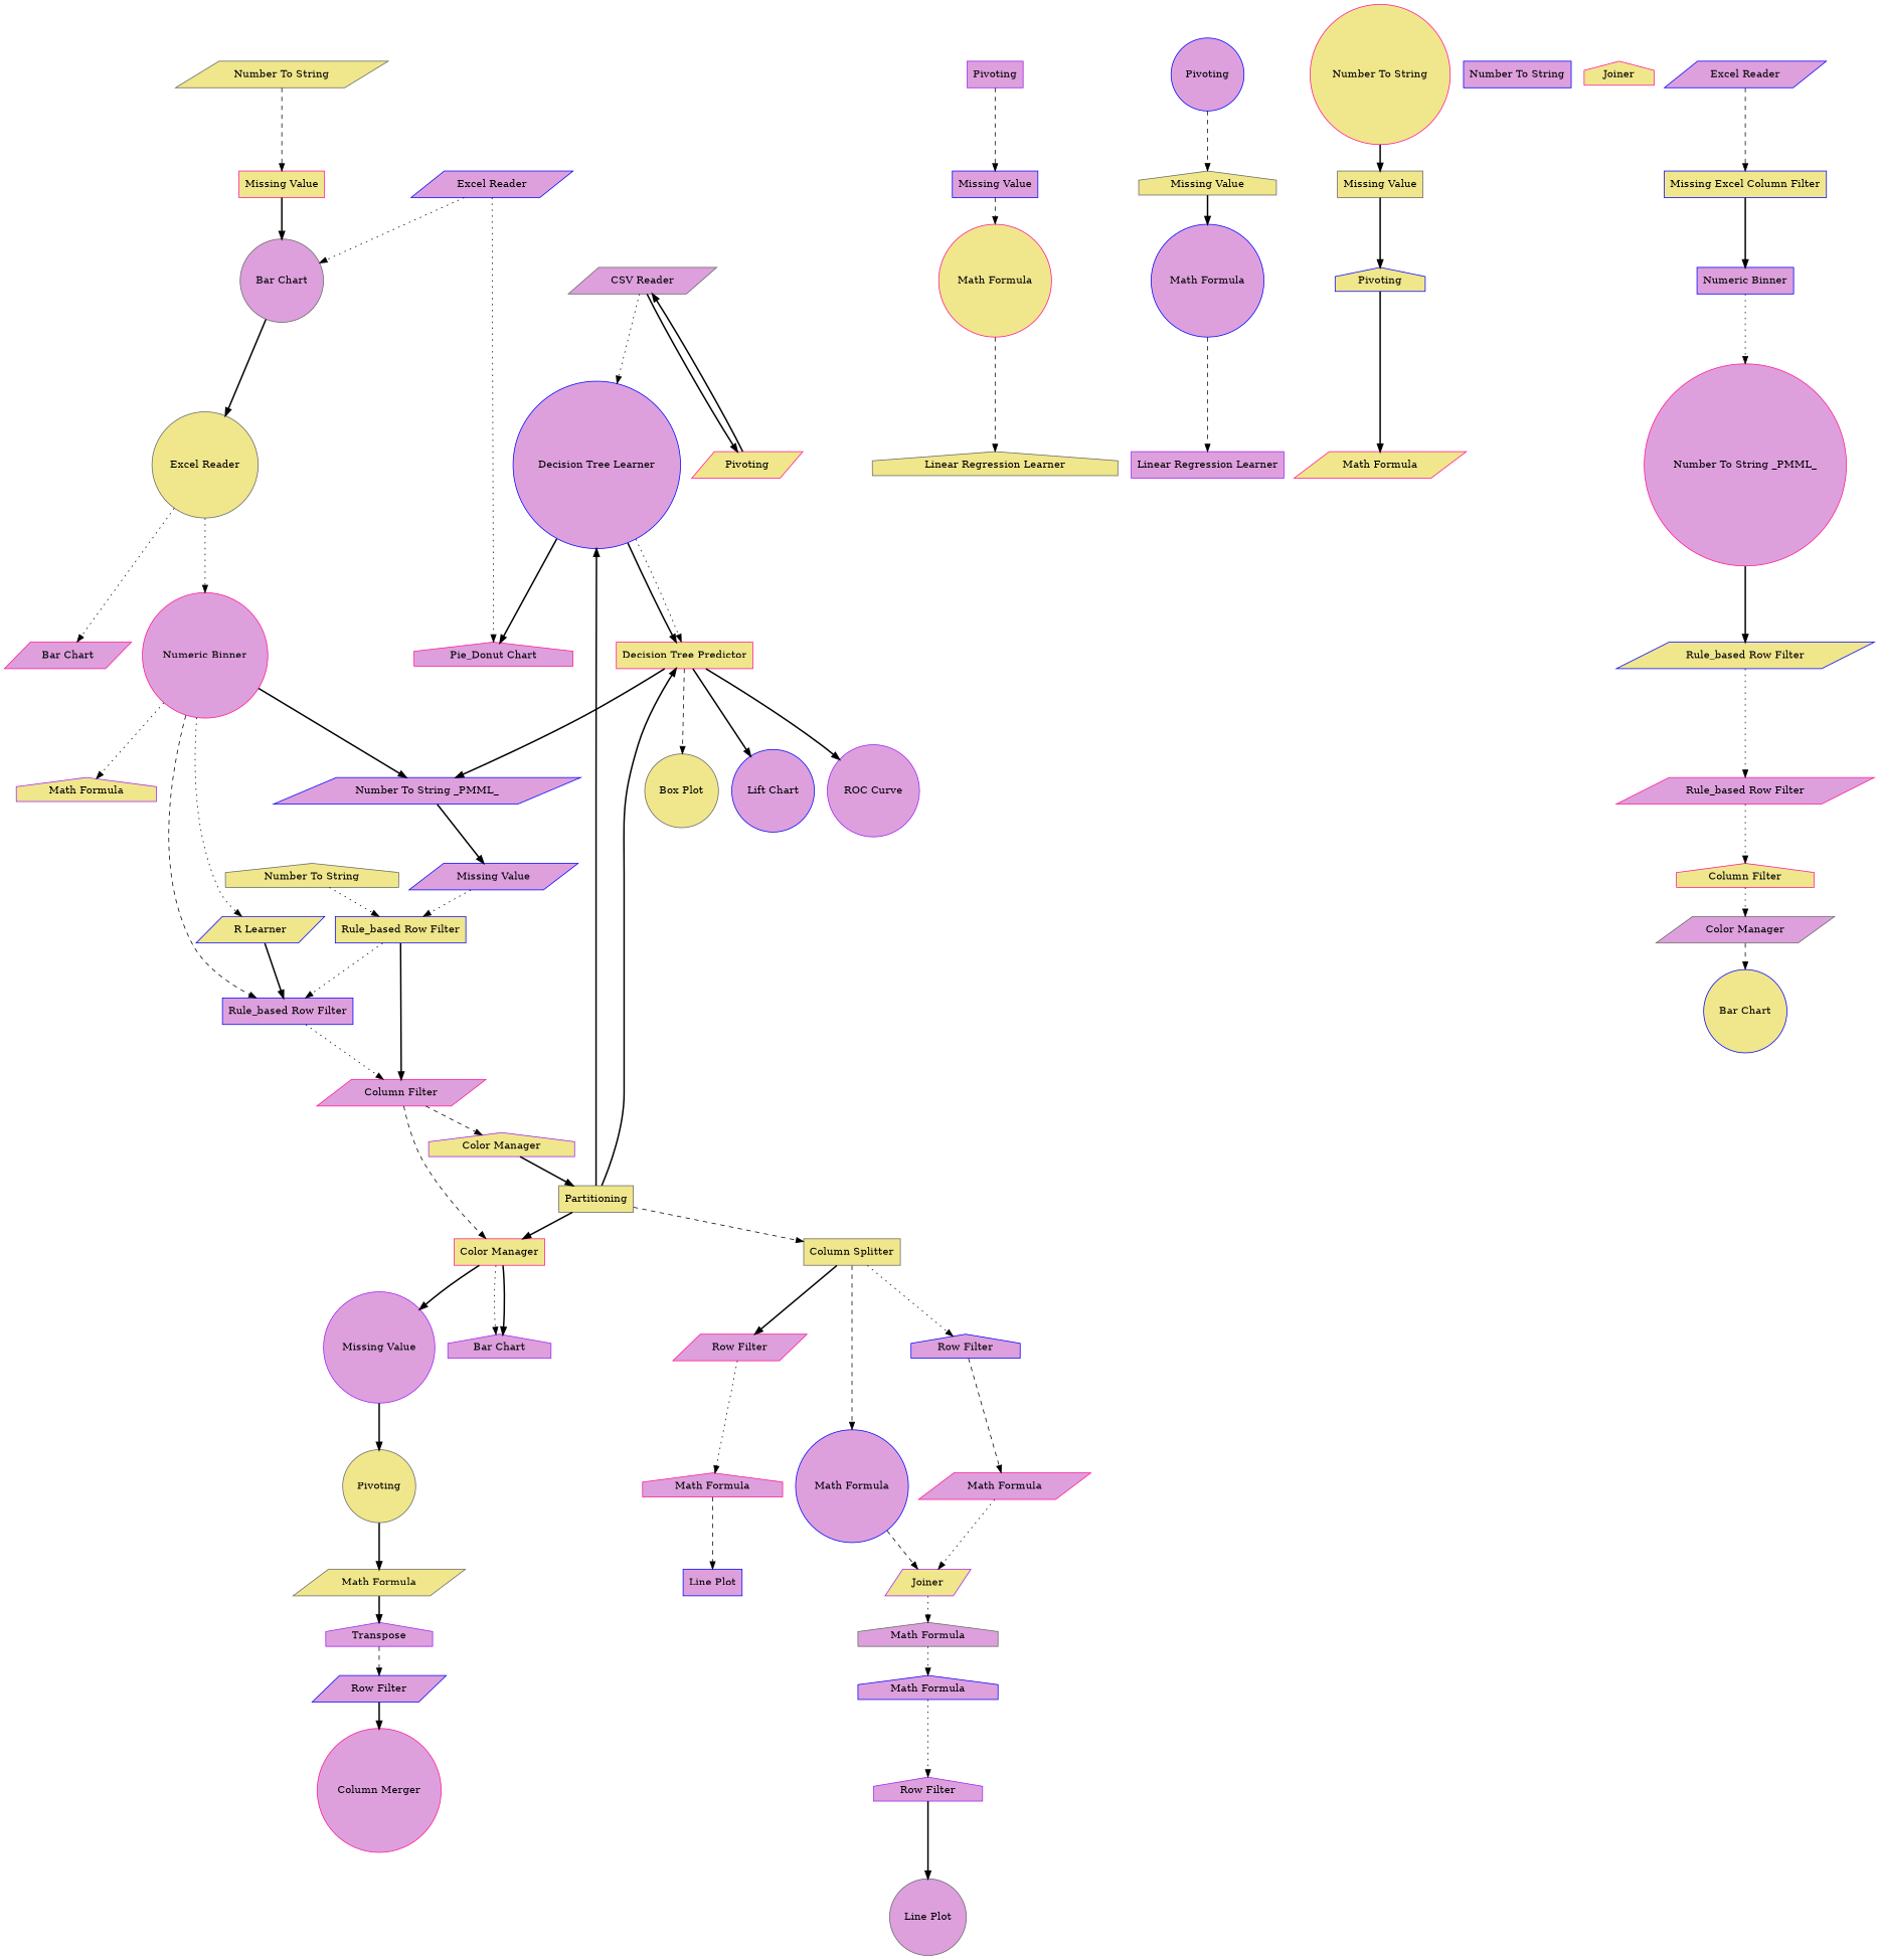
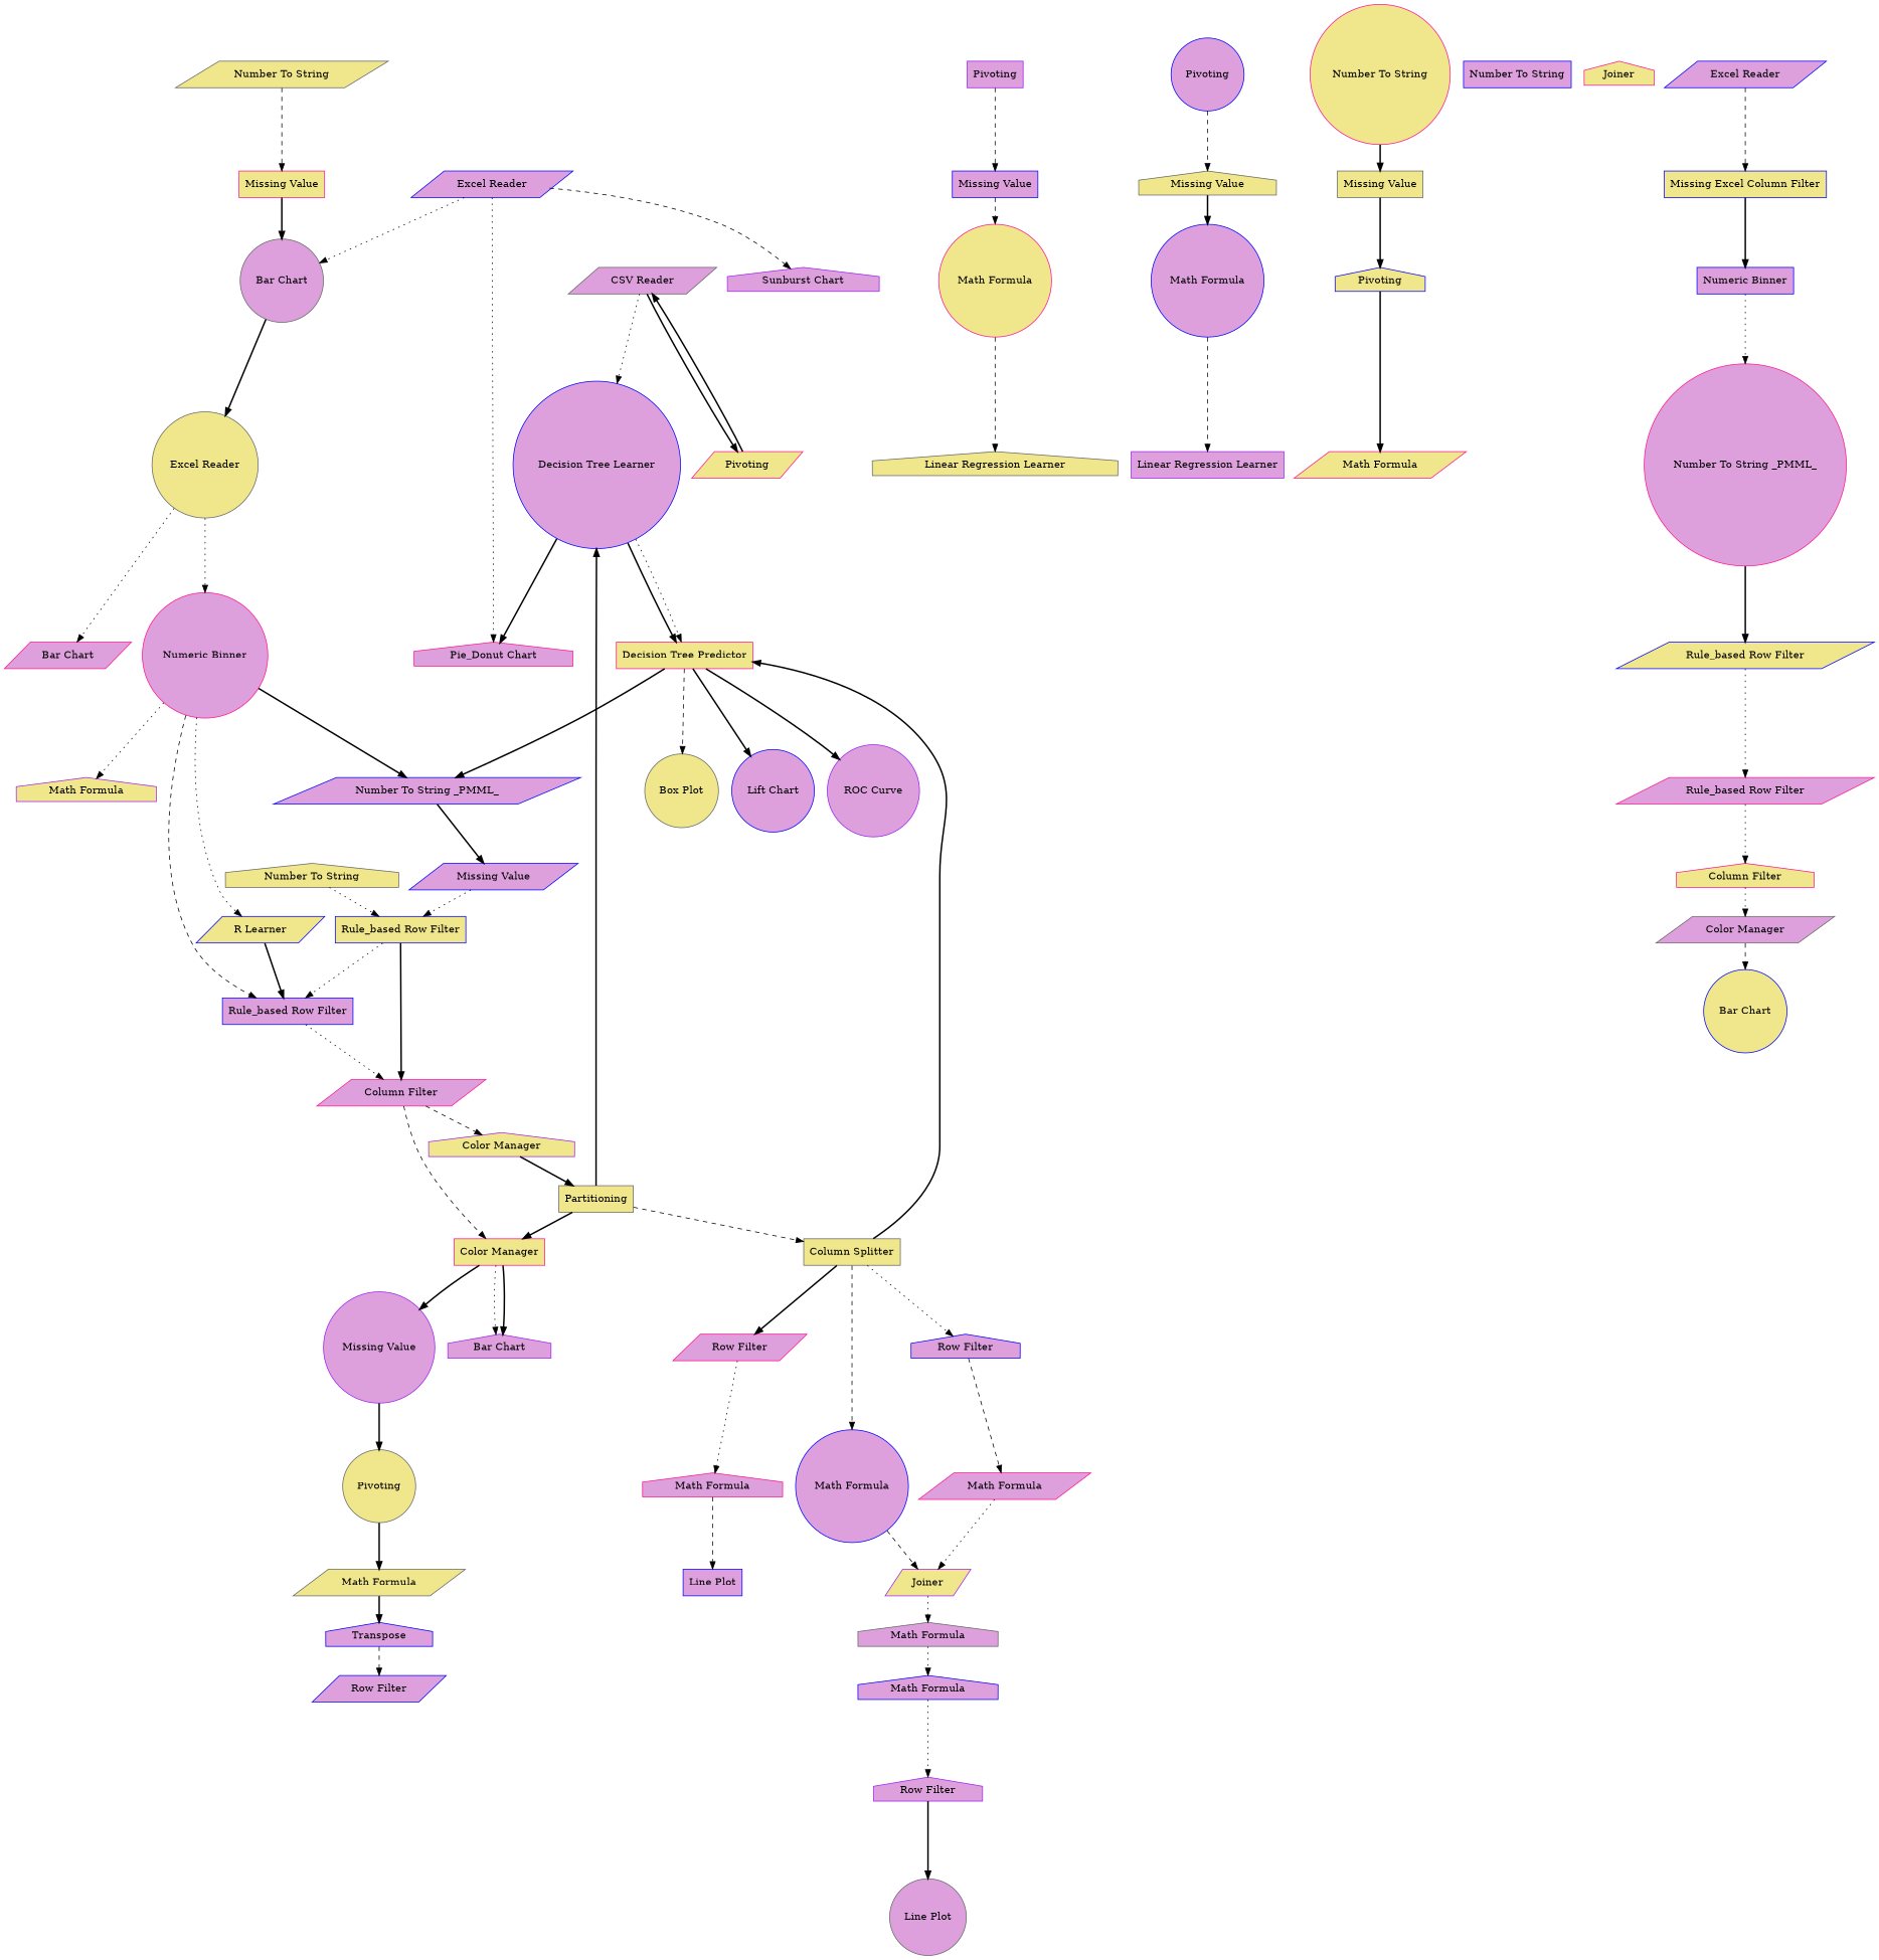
  digraph {
    rankdir=TB
    node [color=blue fillcolor=plum shape=parallelogram style=filled]
    edge [style=bold]
    n1 [label="Decision Tree Learner" shape=circle]
    n2 [color=deeppink fillcolor=khaki label="Decision Tree Predictor" shape=box]
    n3 [color=deeppink label="Pie_Donut Chart" shape=house]
    n4 [label="Lift Chart" shape=circle]
    n5 [color=purple label="ROC Curve" shape=circle]
    n6 [label="Number To String _PMML_"]
    n7 [color=gray40 fillcolor=khaki label="Box Plot" shape=circle]
    n8 [label="Missing Value"]
    n9 [color=gray40 fillcolor=khaki label=Partitioning shape=box]
    n10 [color=deeppink fillcolor=khaki label="Color Manager" shape=box]
    n11 [color=gray40 fillcolor=khaki label="Column Splitter" shape=box]
    n12 [color=purple label="Bar Chart" shape=house]
    n13 [color=purple label="Missing Value" shape=circle]
    n14 [label="Missing Value" shape=box]
    n15 [color=deeppink fillcolor=khaki label="Math Formula" shape=circle]
    n16 [color=gray40 fillcolor=khaki label="Linear Regression Learner" shape=house]
    n17 [color=purple label=Pivoting shape=box]
    n18 [label="Math Formula" shape=circle]
    n19 [color=purple label="Linear Regression Learner" shape=box]
    n20 [label=Pivoting shape=circle]
    n21 [color=gray40 fillcolor=khaki label="Missing Value" shape=house]
    n22 [color=deeppink fillcolor=khaki label=Pivoting]
    n23 [color=gray40 label="CSV Reader"]
    n24 [color=gray40 label="Bar Chart" shape=circle]
    n25 [color=gray40 fillcolor=khaki label="Excel Reader" shape=circle]
    n26 [color=deeppink label="Bar Chart"]
    n27 [color=deeppink label="Numeric Binner" shape=circle]
    n28 [label="Rule_based Row Filter" shape=box]
    n29 [fillcolor=khaki label="R Learner"]
    n30 [color=purple fillcolor=khaki label="Math Formula" shape=house]
    n31 [color=gray40 fillcolor=khaki label="Number To String"]
    n32 [color=deeppink fillcolor=khaki label="Missing Value" shape=box]
    n33 [color=gray40 fillcolor=khaki label="Missing Value" shape=box]
    n34 [fillcolor=khaki label=Pivoting shape=house]
    n35 [color=deeppink fillcolor=khaki label="Math Formula"]
    n36 [color=deeppink fillcolor=khaki label="Number To String" shape=circle]
    n37 [label="Number To String" shape=box]
    n38 [color=gray40 fillcolor=khaki label="Number To String" shape=house]
    n39 [fillcolor=khaki label="Rule_based Row Filter" shape=box]
    n40 [color=deeppink label="Column Filter"]
    n41 [color=purple fillcolor=khaki label="Color Manager" shape=house]
    n42 [color=gray40 fillcolor=khaki label=Pivoting shape=circle]
    n43 [color=deeppink fillcolor=khaki label=Joiner shape=house]
    n44 [label="Excel Reader"]
+   n45 [color=purple label="Sunburst Chart" shape=house]
    n46 [label="Numeric Binner" shape=box]
    n47 [color=deeppink label="Number To String _PMML_" shape=circle]
    n48 [fillcolor=khaki label="Rule_based Row Filter"]
    n49 [color=deeppink fillcolor=khaki label="Column Filter" shape=house]
    n50 [color=gray40 label="Color Manager"]
    n51 [fillcolor=khaki label="Bar Chart" shape=circle]
    n52 [color=deeppink label="Rule_based Row Filter"]
    n53 [label="Excel Reader"]
    n54 [fillcolor=khaki label="Missing Excel Column Filter" shape=box]
    n55 [color=gray40 fillcolor=khaki label="Math Formula"]
-   n56 [color=purple label=Transpose shape=house]
+   n56 [label=Transpose shape=house]
    n57 [label="Row Filter"]
-   n58 [color=deeppink label="Column Merger" shape=circle]
    n59 [color=gray40 label="Math Formula" shape=house]
    n60 [label="Math Formula" shape=house]
    n61 [color=purple label="Row Filter" shape=house]
    n62 [label="Row Filter" shape=house]
    n63 [label="Math Formula" shape=circle]
    n64 [color=deeppink label="Row Filter"]
    n65 [color=deeppink label="Math Formula"]
    n66 [color=purple fillcolor=khaki label=Joiner]
    n67 [color=deeppink label="Math Formula" shape=house]
    n68 [color=gray40 label="Line Plot" shape=circle]
    n69 [label="Line Plot" shape=box]
    n1 -> n2
    n1 -> n2 [style=dotted]
    n1 -> n3
    n2 -> n4
    n2 -> n5
    n2 -> n6
    n2 -> n7 [style=dashed]
    n6 -> n8
    n8 -> n39 [style=dotted]
    n9 -> n1
-   n9 -> n2
+   n11 -> n2
    n9 -> n10
    n9 -> n11 [style=dashed]
    n10 -> n12 [style=dotted]
    n10 -> n12
    n10 -> n13
    n11 -> n62 [style=dotted]
    n11 -> n63 [style=dashed]
    n11 -> n64
    n13 -> n42
    n14 -> n15 [style=dashed]
    n15 -> n16 [style=dashed]
    n17 -> n14 [style=dashed]
    n18 -> n19 [style=dashed]
    n20 -> n21 [style=dashed]
    n21 -> n18
    n22 -> n23
    n23 -> n1 [style=dotted]
    n23 -> n22
    n24 -> n25
    n25 -> n26 [style=dotted]
    n25 -> n27 [style=dotted]
    n27 -> n6
    n27 -> n28 [style=dashed]
    n27 -> n29 [style=dotted]
    n27 -> n30 [style=dotted]
    n28 -> n40 [style=dotted]
    n29 -> n28
    n31 -> n32 [style=dashed]
    n32 -> n24
    n33 -> n34
    n34 -> n35
    n36 -> n33
    n38 -> n39 [style=dotted]
    n39 -> n28 [style=dotted]
    n39 -> n40
    n40 -> n10 [style=dashed]
    n40 -> n41 [style=dashed]
    n41 -> n9
    n42 -> n55
    n44 -> n3 [style=dotted]
    n44 -> n24 [style=dotted]
+   n44 -> n45 [style=dashed]
    n46 -> n47 [style=dotted]
    n47 -> n48
    n48 -> n52 [style=dotted]
    n49 -> n50 [style=dotted]
    n50 -> n51 [style=dashed]
    n52 -> n49 [style=dotted]
    n53 -> n54 [style=dashed]
    n54 -> n46
    n55 -> n56
    n56 -> n57 [style=dashed]
-   n57 -> n58
    n59 -> n60 [style=dotted]
    n60 -> n61 [style=dotted]
    n61 -> n68
    n62 -> n65 [style=dashed]
    n63 -> n66 [style=dashed]
    n64 -> n67 [style=dotted]
    n65 -> n66 [style=dotted]
    n66 -> n59 [style=dotted]
    n67 -> n69 [style=dashed]
  }
